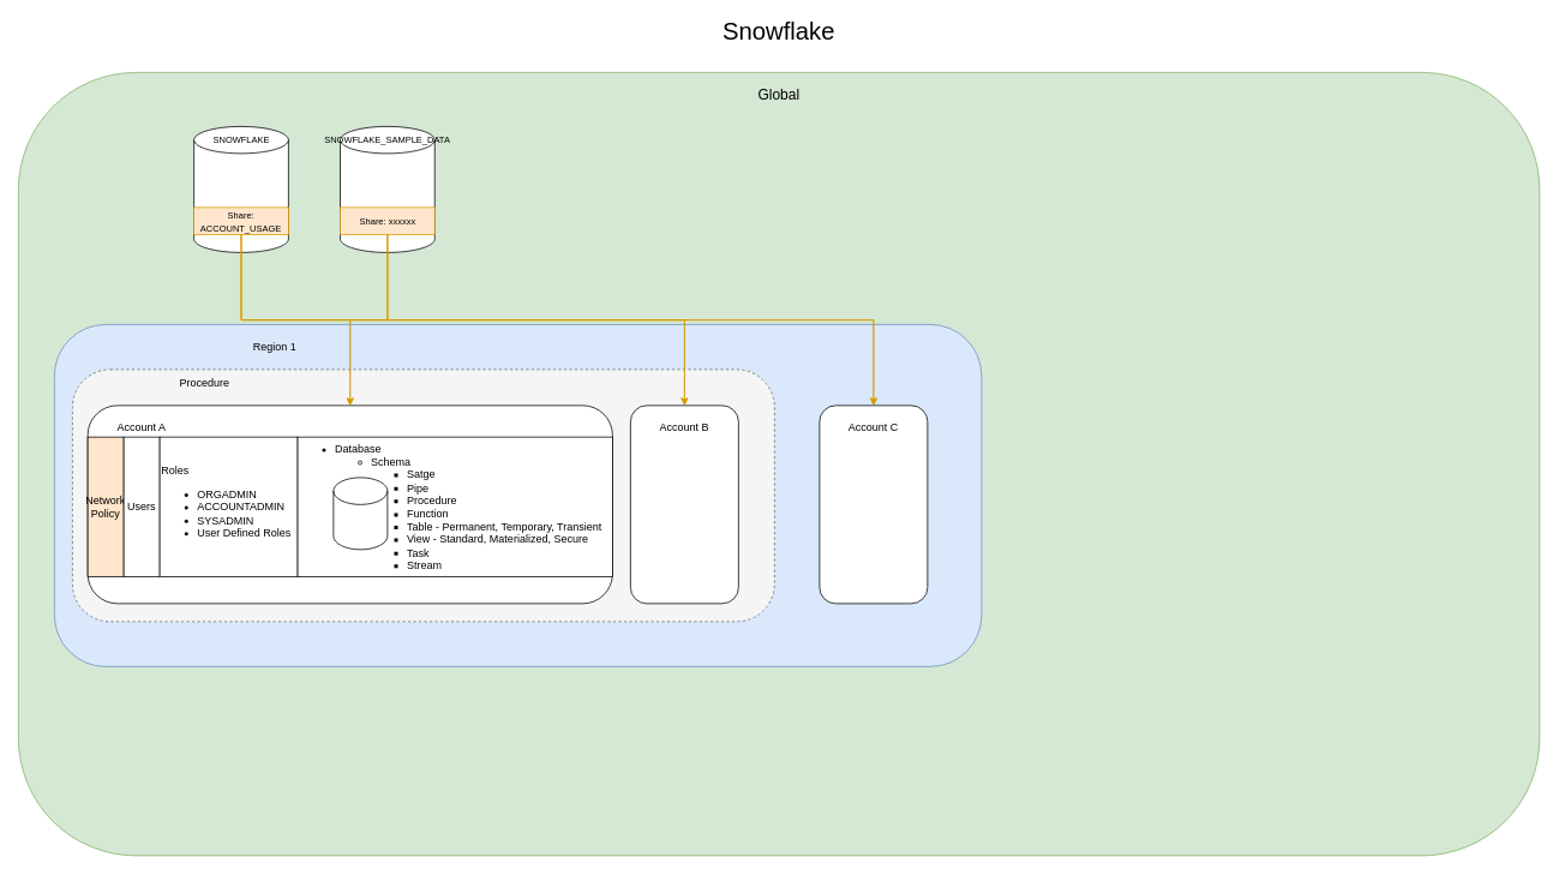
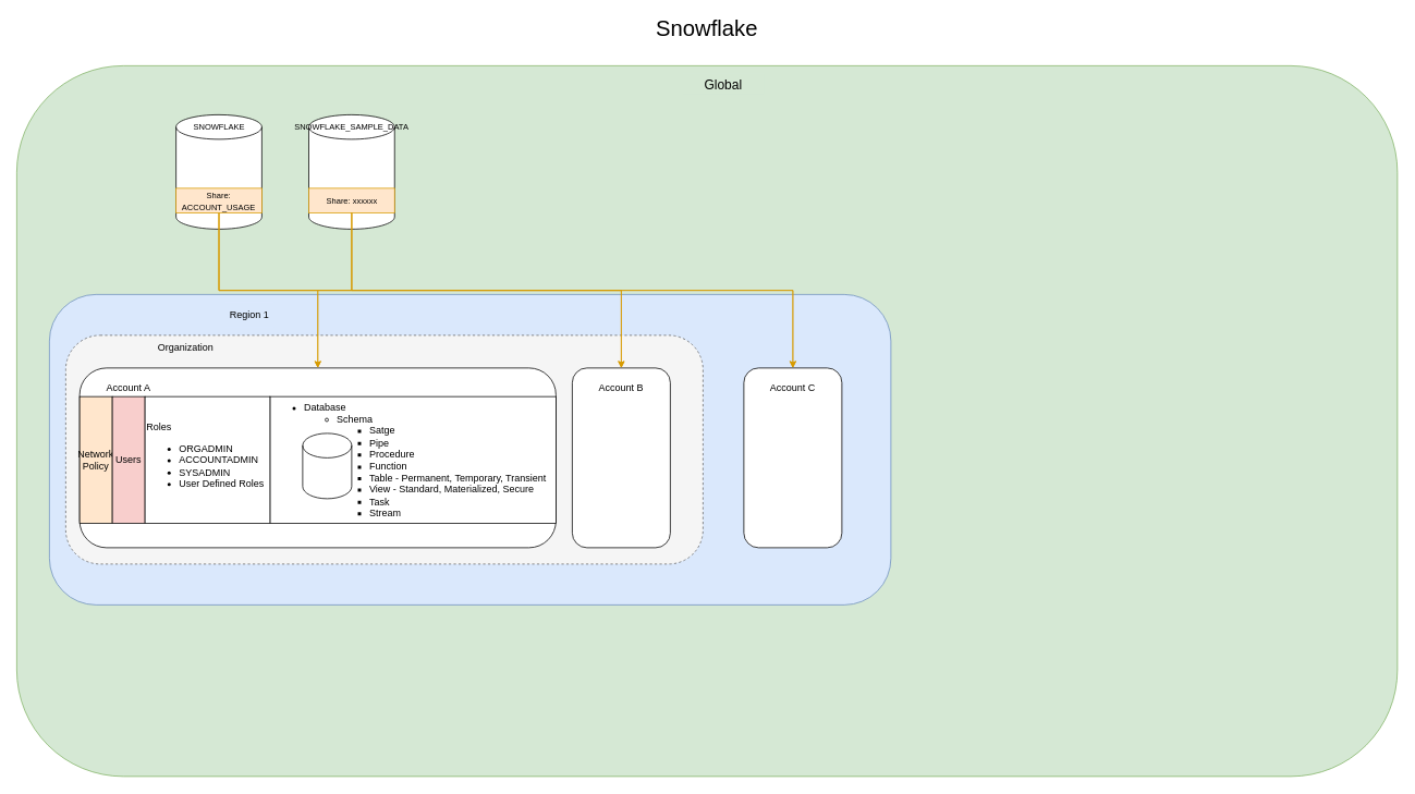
  <mxCell id="0" />
  <mxCell id="1" parent="0" />
  <mxCell id="2" value="" style="rounded=1;whiteSpace=wrap;html=1;fillColor=#d5e8d4;strokeColor=#82b366;" parent="1" vertex="1"><mxGeometry x="20" y="80" width="1690" height="870" as="geometry" /></mxCell>
  <mxCell id="3" value="" style="rounded=1;whiteSpace=wrap;html=1;fillColor=#dae8fc;strokeColor=#6c8ebf;" parent="1" vertex="1"><mxGeometry x="60" y="360" width="1030" height="380" as="geometry" /></mxCell>
  <mxCell id="4" value="" style="rounded=1;whiteSpace=wrap;html=1;fillColor=#f5f5f5;fontColor=#333333;strokeColor=#666666;dashed=1;" parent="1" vertex="1"><mxGeometry x="80" y="410" width="780" height="280" as="geometry" /></mxCell>
  <mxCell id="5" value="" style="rounded=1;whiteSpace=wrap;html=1;" parent="1" vertex="1"><mxGeometry x="97" y="450" width="583" height="220" as="geometry" /></mxCell>
  <mxCell id="6" value="&lt;ul&gt;&lt;li&gt;Database&lt;/li&gt;&lt;ul&gt;&lt;li&gt;Schema&lt;/li&gt;&lt;ul&gt;&lt;li&gt;Satge&amp;nbsp;&lt;/li&gt;&lt;li&gt;Pipe&lt;/li&gt;&lt;li&gt;Procedure&lt;/li&gt;&lt;li&gt;Function&lt;/li&gt;&lt;li&gt;Table - Permanent, Temporary, Transient&lt;/li&gt;&lt;li&gt;View - Standard, Materialized, Secure&lt;/li&gt;&lt;li&gt;Task&lt;/li&gt;&lt;li&gt;Stream&lt;/li&gt;&lt;/ul&gt;&lt;/ul&gt;&lt;/ul&gt;" style="rounded=0;whiteSpace=wrap;html=1;align=left;" vertex="1" parent="1"><mxGeometry x="330" y="485" width="350" height="155" as="geometry" /></mxCell>
- <mxCell id="7" value="&lt;font style=&quot;font-size: 16px;&quot;&gt;Global&lt;/font&gt;" style="text;html=1;align=center;verticalAlign=middle;whiteSpace=wrap;rounded=0;fillColor=#d5e8d4;strokeColor=none;" parent="1" vertex="1"><mxGeometry x="835" y="90" width="60" height="30" as="geometry" /></mxCell>
+ <mxCell id="7" value="&lt;font style=&quot;font-size: 16px;&quot;&gt;Global&lt;/font&gt;" style="text;html=1;align=center;verticalAlign=middle;whiteSpace=wrap;rounded=0;fillColor=#d5e8d4;strokeColor=none;" parent="1" vertex="1"><mxGeometry x="835" y="90" width="100" height="25" as="geometry" /></mxCell>
  <mxCell id="8" value="" style="shape=cylinder3;whiteSpace=wrap;html=1;boundedLbl=1;backgroundOutline=1;size=15;align=center;" parent="1" vertex="1"><mxGeometry x="215" y="140" width="105" height="140" as="geometry" /></mxCell>
  <mxCell id="9" value="&lt;font style=&quot;font-size: 10px;&quot;&gt;Share: ACCOUNT_USAGE&lt;/font&gt;" style="text;html=1;align=center;verticalAlign=middle;whiteSpace=wrap;rounded=0;strokeColor=#d79b00;fillColor=#ffe6cc;" parent="1" vertex="1"><mxGeometry x="215" y="230" width="105" height="30" as="geometry" /></mxCell>
  <mxCell id="10" value="&lt;font style=&quot;font-size: 10px;&quot;&gt;SNOWFLAKE&lt;/font&gt;" style="text;html=1;align=center;verticalAlign=middle;whiteSpace=wrap;rounded=0;" parent="1" vertex="1"><mxGeometry x="237.5" y="140" width="60" height="30" as="geometry" /></mxCell>
  <mxCell id="11" value="" style="shape=cylinder3;whiteSpace=wrap;html=1;boundedLbl=1;backgroundOutline=1;size=15;align=center;" parent="1" vertex="1"><mxGeometry x="377.5" y="140" width="105" height="140" as="geometry" /></mxCell>
  <mxCell id="12" value="&lt;font style=&quot;font-size: 10px;&quot;&gt;SNOWFLAKE_SAMPLE_DATA&lt;/font&gt;" style="text;html=1;align=center;verticalAlign=middle;whiteSpace=wrap;rounded=0;" parent="1" vertex="1"><mxGeometry x="400" y="140" width="60" height="30" as="geometry" /></mxCell>
  <mxCell id="13" value="&lt;font style=&quot;font-size: 10px;&quot;&gt;Share: xxxxxx&lt;/font&gt;" style="text;html=1;align=center;verticalAlign=middle;whiteSpace=wrap;rounded=0;strokeColor=#d79b00;fillColor=#ffe6cc;" parent="1" vertex="1"><mxGeometry x="377.5" y="230" width="105" height="30" as="geometry" /></mxCell>
- <mxCell id="14" value="Procedure" style="text;html=1;align=center;verticalAlign=middle;whiteSpace=wrap;rounded=0;" parent="1" vertex="1"><mxGeometry x="197" y="410" width="60" height="30" as="geometry" /></mxCell>
+ <mxCell id="14" value="Organization" style="text;html=1;align=center;verticalAlign=middle;whiteSpace=wrap;rounded=0;" parent="1" vertex="1"><mxGeometry x="197" y="410" width="60" height="30" as="geometry" /></mxCell>
  <mxCell id="15" value="Region 1" style="text;html=1;align=center;verticalAlign=middle;whiteSpace=wrap;rounded=0;fillColor=#dae8fc;strokeColor=none;" parent="1" vertex="1"><mxGeometry x="275" y="370" width="60" height="30" as="geometry" /></mxCell>
  <mxCell id="16" style="edgeStyle=orthogonalEdgeStyle;rounded=0;orthogonalLoop=1;jettySize=auto;html=1;exitX=0.5;exitY=1;exitDx=0;exitDy=0;entryX=0.5;entryY=0;entryDx=0;entryDy=0;fillColor=#ffe6cc;strokeColor=#d79b00;" parent="1" source="9" target="5" edge="1"><mxGeometry relative="1" as="geometry" /></mxCell>
  <mxCell id="17" style="edgeStyle=orthogonalEdgeStyle;rounded=0;orthogonalLoop=1;jettySize=auto;html=1;exitX=0.5;exitY=1;exitDx=0;exitDy=0;entryX=0.5;entryY=0;entryDx=0;entryDy=0;fillColor=#ffe6cc;strokeColor=#d79b00;" parent="1" source="9" target="27" edge="1"><mxGeometry relative="1" as="geometry" /></mxCell>
  <mxCell id="18" style="edgeStyle=orthogonalEdgeStyle;rounded=0;orthogonalLoop=1;jettySize=auto;html=1;exitX=0.5;exitY=1;exitDx=0;exitDy=0;entryX=0.5;entryY=0;entryDx=0;entryDy=0;fillColor=#ffe6cc;strokeColor=#d79b00;" parent="1" source="9" target="24" edge="1"><mxGeometry relative="1" as="geometry" /></mxCell>
  <mxCell id="19" style="edgeStyle=orthogonalEdgeStyle;rounded=0;orthogonalLoop=1;jettySize=auto;html=1;exitX=0.5;exitY=1;exitDx=0;exitDy=0;entryX=0.5;entryY=0;entryDx=0;entryDy=0;fillColor=#ffe6cc;strokeColor=#d79b00;" parent="1" source="13" target="5" edge="1"><mxGeometry relative="1" as="geometry"><mxPoint x="160" y="490" as="targetPoint" /></mxGeometry></mxCell>
  <mxCell id="20" style="edgeStyle=orthogonalEdgeStyle;rounded=0;orthogonalLoop=1;jettySize=auto;html=1;exitX=0.5;exitY=1;exitDx=0;exitDy=0;entryX=0.5;entryY=0;entryDx=0;entryDy=0;fillColor=#ffe6cc;strokeColor=#d79b00;" parent="1" source="13" target="27" edge="1"><mxGeometry relative="1" as="geometry" /></mxCell>
  <mxCell id="21" style="edgeStyle=orthogonalEdgeStyle;rounded=0;orthogonalLoop=1;jettySize=auto;html=1;exitX=0.5;exitY=1;exitDx=0;exitDy=0;entryX=0.5;entryY=0;entryDx=0;entryDy=0;fillColor=#ffe6cc;strokeColor=#d79b00;" parent="1" source="13" target="24" edge="1"><mxGeometry relative="1" as="geometry" /></mxCell>
  <mxCell id="22" value="Account A" style="text;html=1;align=center;verticalAlign=middle;whiteSpace=wrap;rounded=0;" parent="1" vertex="1"><mxGeometry x="127" y="460" width="60" height="30" as="geometry" /></mxCell>
  <mxCell id="23" value="" style="group" vertex="1" connectable="0" parent="1"><mxGeometry x="910" y="450" width="120" height="220" as="geometry" /></mxCell>
  <mxCell id="24" value="" style="rounded=1;whiteSpace=wrap;html=1;" parent="23" vertex="1"><mxGeometry width="120" height="220" as="geometry" /></mxCell>
  <mxCell id="25" value="Account C" style="text;html=1;align=center;verticalAlign=middle;whiteSpace=wrap;rounded=0;" parent="23" vertex="1"><mxGeometry x="30" y="10" width="60" height="30" as="geometry" /></mxCell>
  <mxCell id="26" value="" style="group" vertex="1" connectable="0" parent="1"><mxGeometry x="700" y="450" width="120" height="220" as="geometry" /></mxCell>
  <mxCell id="27" value="" style="rounded=1;whiteSpace=wrap;html=1;" parent="26" vertex="1"><mxGeometry width="120" height="220" as="geometry" /></mxCell>
  <mxCell id="28" value="Account B" style="text;html=1;align=center;verticalAlign=middle;whiteSpace=wrap;rounded=0;" parent="26" vertex="1"><mxGeometry x="30" y="10" width="60" height="30" as="geometry" /></mxCell>
  <mxCell id="29" value="&lt;font style=&quot;font-size: 27px;&quot;&gt;Snowflake&lt;/font&gt;" style="text;html=1;align=center;verticalAlign=middle;whiteSpace=wrap;rounded=0;" vertex="1" parent="1"><mxGeometry x="760" y="20" width="210" height="30" as="geometry" /></mxCell>
  <mxCell id="30" value="" style="shape=cylinder3;whiteSpace=wrap;html=1;boundedLbl=1;backgroundOutline=1;size=15;" vertex="1" parent="1"><mxGeometry x="370" y="530" width="60" height="80" as="geometry" /></mxCell>
  <mxCell id="31" value="Network Policy" style="rounded=0;whiteSpace=wrap;html=1;fillColor=#ffe6cc;" vertex="1" parent="1"><mxGeometry x="97" y="485" width="40" height="155" as="geometry" /></mxCell>
- <mxCell id="32" value="Users" style="rounded=0;whiteSpace=wrap;html=1;" vertex="1" parent="1"><mxGeometry x="137" y="485" width="40" height="155" as="geometry" /></mxCell>
+ <mxCell id="32" value="Users" style="rounded=0;whiteSpace=wrap;html=1;fillColor=#f8cecc;" vertex="1" parent="1"><mxGeometry x="137" y="485" width="40" height="155" as="geometry" /></mxCell>
  <mxCell id="33" value="Roles&lt;div&gt;&lt;ul&gt;&lt;li&gt;ORGADMIN&lt;/li&gt;&lt;li&gt;ACCOUNTADMIN&lt;/li&gt;&lt;li&gt;SYSADMIN&lt;/li&gt;&lt;li&gt;User Defined Roles&lt;/li&gt;&lt;/ul&gt;&lt;/div&gt;" style="rounded=0;whiteSpace=wrap;html=1;align=left;" vertex="1" parent="1"><mxGeometry x="177" y="485" width="153" height="155" as="geometry" /></mxCell>
